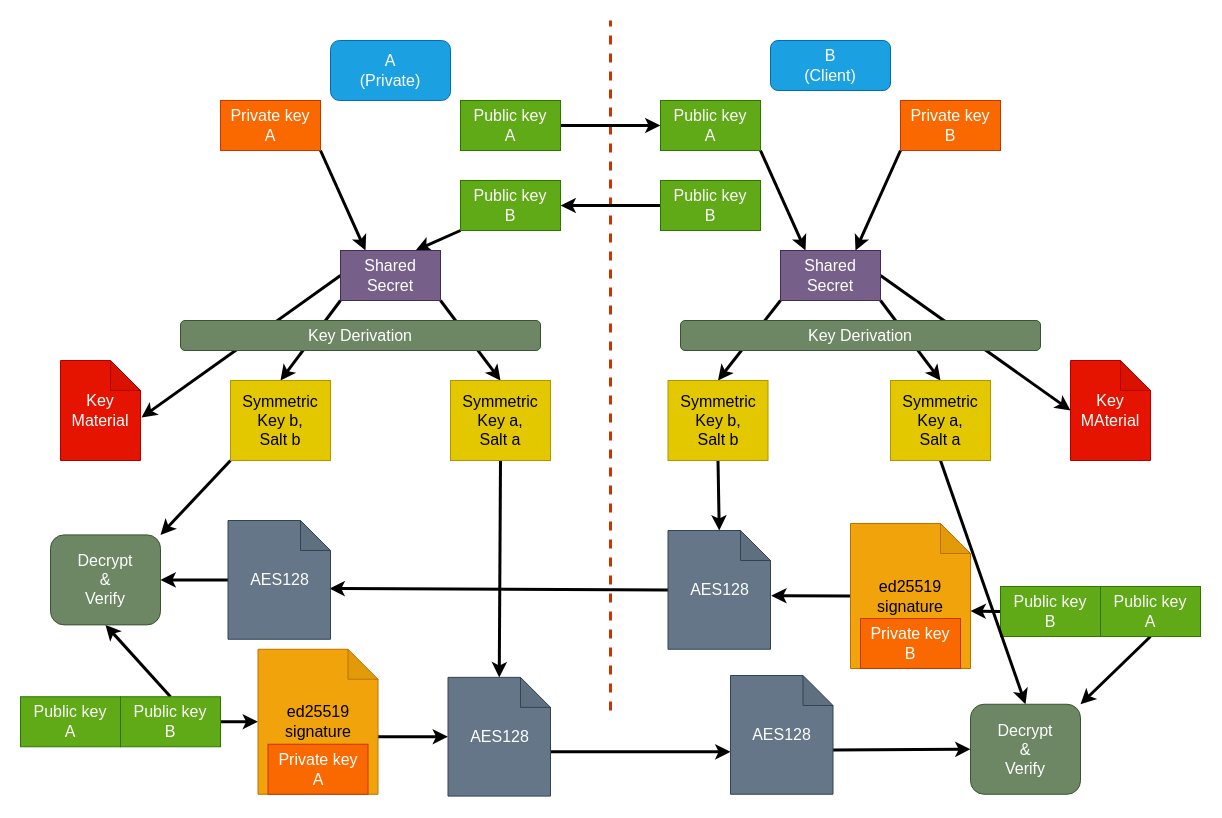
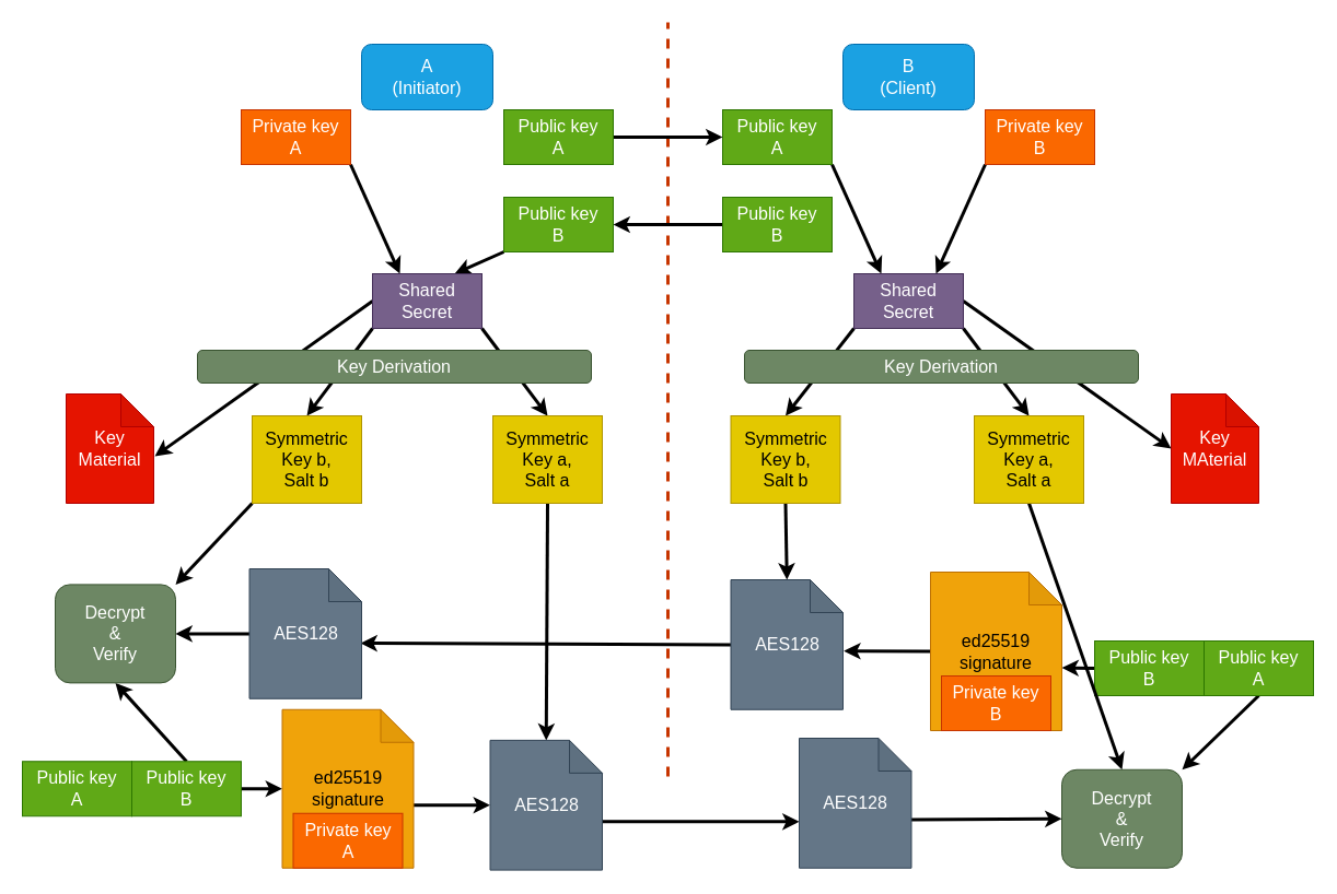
  <mxCell id="0" />
  <mxCell id="1" parent="0" />
- <mxCell id="2" value="A&lt;br&gt;(Private)" style="rounded=1;whiteSpace=wrap;html=1;fontSize=16;fontColor=#ffffff;fillColor=#1ba1e2;strokeColor=#006EAF;" vertex="1" parent="1"><mxGeometry x="330" y="40" width="120" height="60" as="geometry" /></mxCell>
- <mxCell id="3" value="B&lt;br&gt;(Client)" style="rounded=1;whiteSpace=wrap;html=1;fontSize=16;fontColor=#ffffff;fillColor=#1ba1e2;strokeColor=#006EAF;" vertex="1" parent="1"><mxGeometry x="770" y="40" width="120" height="50" as="geometry" /></mxCell>
+ <mxCell id="2" value="A&lt;br&gt;(Initiator)" style="rounded=1;whiteSpace=wrap;html=1;fontSize=16;fontColor=#ffffff;fillColor=#1ba1e2;strokeColor=#006EAF;" vertex="1" parent="1"><mxGeometry x="330" y="40" width="120" height="60" as="geometry" /></mxCell>
+ <mxCell id="3" value="B&lt;br&gt;(Client)" style="rounded=1;whiteSpace=wrap;html=1;fontSize=16;fontColor=#ffffff;fillColor=#1ba1e2;strokeColor=#006EAF;" vertex="1" parent="1"><mxGeometry x="770" y="40" width="120" height="60" as="geometry" /></mxCell>
  <mxCell id="4" value="" style="endArrow=none;dashed=1;html=1;fontSize=16;fontColor=#000000;strokeWidth=3;fillColor=#fa6800;strokeColor=#C73500;" edge="1" parent="1"><mxGeometry width="50" height="50" relative="1" as="geometry"><mxPoint x="610" y="710" as="sourcePoint" /><mxPoint x="610" y="20" as="targetPoint" /></mxGeometry></mxCell>
  <mxCell id="5" style="edgeStyle=none;html=1;exitX=1;exitY=0.5;exitDx=0;exitDy=0;entryX=0;entryY=0.5;entryDx=0;entryDy=0;strokeWidth=3;fontSize=16;fontColor=#FFFFFF;" edge="1" parent="1" source="6" target="14"><mxGeometry relative="1" as="geometry" /></mxCell>
  <mxCell id="6" value="Public key&lt;br&gt;A" style="rounded=0;whiteSpace=wrap;html=1;fontSize=16;fontColor=#ffffff;fillColor=#60a917;strokeColor=#2D7600;" vertex="1" parent="1"><mxGeometry x="460" y="100" width="100" height="50" as="geometry" /></mxCell>
  <mxCell id="7" style="edgeStyle=none;html=1;exitX=1;exitY=1;exitDx=0;exitDy=0;entryX=0.25;entryY=0;entryDx=0;entryDy=0;strokeWidth=3;fontSize=16;fontColor=#FFFFFF;" edge="1" parent="1" source="8" target="24"><mxGeometry relative="1" as="geometry" /></mxCell>
  <mxCell id="8" value="&lt;font color=&quot;#ffffff&quot;&gt;Private key&lt;br&gt;A&lt;br&gt;&lt;/font&gt;" style="rounded=0;whiteSpace=wrap;html=1;fontSize=16;fontColor=#000000;fillColor=#fa6800;strokeColor=#C73500;" vertex="1" parent="1"><mxGeometry x="220" y="100" width="100" height="50" as="geometry" /></mxCell>
  <mxCell id="9" style="edgeStyle=none;html=1;exitX=0;exitY=0.5;exitDx=0;exitDy=0;entryX=1;entryY=0.5;entryDx=0;entryDy=0;strokeWidth=3;fontSize=16;fontColor=#FFFFFF;" edge="1" parent="1" source="10" target="16"><mxGeometry relative="1" as="geometry" /></mxCell>
  <mxCell id="10" value="Public key&lt;br&gt;B" style="rounded=0;whiteSpace=wrap;html=1;fontSize=16;fontColor=#ffffff;fillColor=#60a917;strokeColor=#2D7600;" vertex="1" parent="1"><mxGeometry x="660" y="180" width="100" height="50" as="geometry" /></mxCell>
  <mxCell id="11" style="edgeStyle=none;html=1;exitX=0;exitY=1;exitDx=0;exitDy=0;entryX=0.75;entryY=0;entryDx=0;entryDy=0;strokeWidth=3;fontSize=16;fontColor=#FFFFFF;" edge="1" parent="1" source="12" target="20"><mxGeometry relative="1" as="geometry" /></mxCell>
  <mxCell id="12" value="&lt;font color=&quot;#ffffff&quot;&gt;Private key&lt;br&gt;B&lt;br&gt;&lt;/font&gt;" style="rounded=0;whiteSpace=wrap;html=1;fontSize=16;fontColor=#000000;fillColor=#fa6800;strokeColor=#C73500;" vertex="1" parent="1"><mxGeometry x="900" y="100" width="100" height="50" as="geometry" /></mxCell>
  <mxCell id="13" style="edgeStyle=none;html=1;exitX=1;exitY=1;exitDx=0;exitDy=0;entryX=0.25;entryY=0;entryDx=0;entryDy=0;strokeWidth=3;fontSize=16;fontColor=#FFFFFF;" edge="1" parent="1" source="14" target="20"><mxGeometry relative="1" as="geometry" /></mxCell>
  <mxCell id="14" value="Public key&lt;br&gt;A" style="rounded=0;whiteSpace=wrap;html=1;fontSize=16;fontColor=#ffffff;fillColor=#60a917;strokeColor=#2D7600;" vertex="1" parent="1"><mxGeometry x="660" y="100" width="100" height="50" as="geometry" /></mxCell>
  <mxCell id="15" style="edgeStyle=none;html=1;exitX=0;exitY=1;exitDx=0;exitDy=0;entryX=0.75;entryY=0;entryDx=0;entryDy=0;strokeWidth=3;fontSize=16;fontColor=#FFFFFF;" edge="1" parent="1" source="16" target="24"><mxGeometry relative="1" as="geometry" /></mxCell>
  <mxCell id="16" value="Public key&lt;br&gt;B" style="rounded=0;whiteSpace=wrap;html=1;fontSize=16;fontColor=#ffffff;fillColor=#60a917;strokeColor=#2D7600;" vertex="1" parent="1"><mxGeometry x="460" y="180" width="100" height="50" as="geometry" /></mxCell>
  <mxCell id="17" style="edgeStyle=none;html=1;exitX=0;exitY=1;exitDx=0;exitDy=0;entryX=0.5;entryY=0;entryDx=0;entryDy=0;strokeWidth=3;fontSize=16;fontColor=#FFFFFF;" edge="1" parent="1" source="20" target="41"><mxGeometry relative="1" as="geometry"><mxPoint x="720" y="380" as="targetPoint" /></mxGeometry></mxCell>
  <mxCell id="18" style="edgeStyle=none;html=1;exitX=1;exitY=1;exitDx=0;exitDy=0;entryX=0.5;entryY=0;entryDx=0;entryDy=0;strokeWidth=3;fontSize=16;fontColor=#FFFFFF;" edge="1" parent="1" source="20" target="43"><mxGeometry relative="1" as="geometry"><mxPoint x="940" y="380" as="targetPoint" /></mxGeometry></mxCell>
  <mxCell id="19" style="edgeStyle=none;html=1;exitX=1;exitY=0.5;exitDx=0;exitDy=0;entryX=0;entryY=0.5;entryDx=0;entryDy=0;strokeWidth=3;fontSize=16;fontColor=#FFFFFF;entryPerimeter=0;" edge="1" parent="1" source="20" target="30"><mxGeometry relative="1" as="geometry"><mxPoint x="1010" y="325" as="targetPoint" /></mxGeometry></mxCell>
  <mxCell id="20" value="Shared&lt;br&gt;Secret" style="rounded=0;whiteSpace=wrap;html=1;fontSize=16;fontColor=#ffffff;fillColor=#76608a;strokeColor=#432D57;" vertex="1" parent="1"><mxGeometry x="780" y="250" width="100" height="50" as="geometry" /></mxCell>
  <mxCell id="21" style="edgeStyle=none;html=1;exitX=0;exitY=0.5;exitDx=0;exitDy=0;strokeWidth=3;fontSize=16;fontColor=#FFFFFF;entryX=1.013;entryY=0.57;entryDx=0;entryDy=0;entryPerimeter=0;" edge="1" parent="1" source="24" target="29"><mxGeometry relative="1" as="geometry"><mxPoint x="210" y="325" as="targetPoint" /></mxGeometry></mxCell>
  <mxCell id="22" style="edgeStyle=none;html=1;exitX=0;exitY=1;exitDx=0;exitDy=0;entryX=0.5;entryY=0;entryDx=0;entryDy=0;strokeWidth=3;fontSize=16;fontColor=#FFFFFF;" edge="1" parent="1" source="24" target="26"><mxGeometry relative="1" as="geometry" /></mxCell>
  <mxCell id="23" style="edgeStyle=none;html=1;exitX=1;exitY=1;exitDx=0;exitDy=0;entryX=0.5;entryY=0;entryDx=0;entryDy=0;strokeWidth=3;fontSize=16;fontColor=#FFFFFF;" edge="1" parent="1" source="24" target="28"><mxGeometry relative="1" as="geometry" /></mxCell>
  <mxCell id="24" value="Shared&lt;br&gt;Secret" style="rounded=0;whiteSpace=wrap;html=1;fontSize=16;fontColor=#ffffff;fillColor=#76608a;strokeColor=#432D57;" vertex="1" parent="1"><mxGeometry x="340" y="250" width="100" height="50" as="geometry" /></mxCell>
  <mxCell id="25" style="edgeStyle=none;html=1;exitX=0;exitY=1;exitDx=0;exitDy=0;entryX=1;entryY=0;entryDx=0;entryDy=0;strokeWidth=3;fontSize=16;fontColor=#FFFFFF;" edge="1" parent="1" source="26" target="57"><mxGeometry relative="1" as="geometry" /></mxCell>
  <mxCell id="26" value="Symmetric&lt;br&gt;Key b,&lt;br&gt;Salt b" style="rounded=0;whiteSpace=wrap;html=1;fontSize=16;fontColor=#000000;fillColor=#e3c800;strokeColor=#B09500;" vertex="1" parent="1"><mxGeometry x="230" y="380" width="100" height="80" as="geometry" /></mxCell>
  <mxCell id="27" style="edgeStyle=none;html=1;exitX=0.5;exitY=1;exitDx=0;exitDy=0;entryX=0.5;entryY=0;entryDx=0;entryDy=0;entryPerimeter=0;strokeWidth=3;fontSize=16;fontColor=#FFFFFF;" edge="1" parent="1" source="28" target="54"><mxGeometry relative="1" as="geometry" /></mxCell>
  <mxCell id="28" value="Symmetric&lt;br&gt;Key a,&lt;br&gt;Salt a" style="rounded=0;whiteSpace=wrap;html=1;fontSize=16;fontColor=#000000;fillColor=#e3c800;strokeColor=#B09500;" vertex="1" parent="1"><mxGeometry x="450" y="380" width="100" height="80" as="geometry" /></mxCell>
  <mxCell id="29" value="Key&lt;br&gt;Material" style="shape=note;whiteSpace=wrap;html=1;backgroundOutline=1;darkOpacity=0.05;rounded=0;fontSize=16;fontColor=#ffffff;fillColor=#e51400;strokeColor=#B20000;" vertex="1" parent="1"><mxGeometry x="60" y="360" width="80" height="100" as="geometry" /></mxCell>
  <mxCell id="30" value="Key&lt;br&gt;MAterial" style="shape=note;whiteSpace=wrap;html=1;backgroundOutline=1;darkOpacity=0.05;rounded=0;fontSize=16;fontColor=#ffffff;fillColor=#e51400;strokeColor=#B20000;" vertex="1" parent="1"><mxGeometry x="1070" y="360" width="80" height="100" as="geometry" /></mxCell>
  <mxCell id="31" value="Key Derivation" style="rounded=1;whiteSpace=wrap;html=1;fontSize=16;fontColor=#ffffff;fillColor=#6d8764;strokeColor=#3A5431;" vertex="1" parent="1"><mxGeometry x="180" y="320" width="360" height="30" as="geometry" /></mxCell>
  <mxCell id="32" value="Key Derivation" style="rounded=1;whiteSpace=wrap;html=1;fontSize=16;fontColor=#ffffff;fillColor=#6d8764;strokeColor=#3A5431;" vertex="1" parent="1"><mxGeometry x="680" y="320" width="360" height="30" as="geometry" /></mxCell>
  <mxCell id="33" style="edgeStyle=none;html=1;exitX=0;exitY=0.5;exitDx=0;exitDy=0;entryX=0;entryY=0;entryDx=120;entryDy=87.5;entryPerimeter=0;strokeWidth=3;fontSize=16;fontColor=#FFFFFF;" edge="1" parent="1" source="34" target="38"><mxGeometry relative="1" as="geometry" /></mxCell>
  <mxCell id="34" value="Public key&lt;br&gt;B" style="rounded=0;whiteSpace=wrap;html=1;fontSize=16;fontColor=#ffffff;fillColor=#60a917;strokeColor=#2D7600;" vertex="1" parent="1"><mxGeometry x="1000" y="586" width="100" height="50" as="geometry" /></mxCell>
  <mxCell id="35" style="edgeStyle=none;html=1;exitX=0.5;exitY=1;exitDx=0;exitDy=0;entryX=1;entryY=0;entryDx=0;entryDy=0;strokeWidth=3;fontSize=16;fontColor=#FFFFFF;" edge="1" parent="1" source="36" target="58"><mxGeometry relative="1" as="geometry" /></mxCell>
  <mxCell id="36" value="Public key&lt;br&gt;A" style="rounded=0;whiteSpace=wrap;html=1;fontSize=16;fontColor=#ffffff;fillColor=#60a917;strokeColor=#2D7600;" vertex="1" parent="1"><mxGeometry x="1100" y="586" width="100" height="50" as="geometry" /></mxCell>
  <mxCell id="37" style="edgeStyle=none;html=1;exitX=0;exitY=0.5;exitDx=0;exitDy=0;exitPerimeter=0;entryX=1.007;entryY=0.549;entryDx=0;entryDy=0;entryPerimeter=0;strokeWidth=3;fontSize=16;fontColor=#FFFFFF;" edge="1" parent="1" source="38" target="45"><mxGeometry relative="1" as="geometry" /></mxCell>
  <mxCell id="38" value="ed25519&lt;br&gt;signature" style="shape=note;whiteSpace=wrap;html=1;backgroundOutline=1;darkOpacity=0.05;rounded=0;fontSize=16;fontColor=#000000;fillColor=#f0a30a;strokeColor=#BD7000;" vertex="1" parent="1"><mxGeometry x="850" y="523" width="120" height="145" as="geometry" /></mxCell>
  <mxCell id="39" value="&lt;font color=&quot;#ffffff&quot;&gt;Private key&lt;br&gt;B&lt;br&gt;&lt;/font&gt;" style="rounded=0;whiteSpace=wrap;html=1;fontSize=16;fontColor=#000000;fillColor=#fa6800;strokeColor=#C73500;" vertex="1" parent="1"><mxGeometry x="860" y="618" width="100" height="50" as="geometry" /></mxCell>
  <mxCell id="40" style="edgeStyle=none;html=1;exitX=0.5;exitY=1;exitDx=0;exitDy=0;entryX=0.5;entryY=0;entryDx=0;entryDy=0;entryPerimeter=0;strokeWidth=3;fontSize=16;fontColor=#FFFFFF;" edge="1" parent="1" source="41" target="45"><mxGeometry relative="1" as="geometry" /></mxCell>
  <mxCell id="41" value="Symmetric&lt;br&gt;Key b,&lt;br&gt;Salt b" style="rounded=0;whiteSpace=wrap;html=1;fontSize=16;fontColor=#000000;fillColor=#e3c800;strokeColor=#B09500;" vertex="1" parent="1"><mxGeometry x="667.5" y="380" width="100" height="80" as="geometry" /></mxCell>
  <mxCell id="42" style="edgeStyle=none;html=1;exitX=0.5;exitY=1;exitDx=0;exitDy=0;entryX=0.5;entryY=0;entryDx=0;entryDy=0;strokeWidth=3;fontSize=16;fontColor=#FFFFFF;" edge="1" parent="1" source="43" target="58"><mxGeometry relative="1" as="geometry" /></mxCell>
  <mxCell id="43" value="Symmetric&lt;br&gt;Key a,&lt;br&gt;Salt a" style="rounded=0;whiteSpace=wrap;html=1;fontSize=16;fontColor=#000000;fillColor=#e3c800;strokeColor=#B09500;" vertex="1" parent="1"><mxGeometry x="890" y="380" width="100" height="80" as="geometry" /></mxCell>
  <mxCell id="44" style="edgeStyle=none;html=1;exitX=0;exitY=0.5;exitDx=0;exitDy=0;exitPerimeter=0;strokeWidth=3;fontSize=16;fontColor=#FFFFFF;entryX=0.99;entryY=0.573;entryDx=0;entryDy=0;entryPerimeter=0;" edge="1" parent="1" source="45" target="56"><mxGeometry relative="1" as="geometry"><mxPoint x="330" y="589.857" as="targetPoint" /></mxGeometry></mxCell>
  <mxCell id="45" value="AES128" style="shape=note;whiteSpace=wrap;html=1;backgroundOutline=1;darkOpacity=0.05;rounded=0;fontSize=16;fontColor=#ffffff;fillColor=#647687;strokeColor=#314354;" vertex="1" parent="1"><mxGeometry x="667.5" y="530" width="102.5" height="118.75" as="geometry" /></mxCell>
  <mxCell id="46" style="edgeStyle=none;html=1;exitX=1;exitY=0.5;exitDx=0;exitDy=0;entryX=0;entryY=0.5;entryDx=0;entryDy=0;entryPerimeter=0;strokeWidth=3;fontSize=16;fontColor=#FFFFFF;" edge="1" parent="1" source="48" target="51"><mxGeometry relative="1" as="geometry" /></mxCell>
  <mxCell id="47" style="edgeStyle=none;html=1;exitX=0.5;exitY=0;exitDx=0;exitDy=0;entryX=0.5;entryY=1;entryDx=0;entryDy=0;strokeWidth=3;fontSize=16;fontColor=#FFFFFF;" edge="1" parent="1" source="48" target="57"><mxGeometry relative="1" as="geometry" /></mxCell>
  <mxCell id="48" value="Public key&lt;br&gt;B" style="rounded=0;whiteSpace=wrap;html=1;fontSize=16;fontColor=#ffffff;fillColor=#60a917;strokeColor=#2D7600;" vertex="1" parent="1"><mxGeometry x="120" y="696.25" width="100" height="50" as="geometry" /></mxCell>
  <mxCell id="49" value="Public key&lt;br&gt;A" style="rounded=0;whiteSpace=wrap;html=1;fontSize=16;fontColor=#ffffff;fillColor=#60a917;strokeColor=#2D7600;" vertex="1" parent="1"><mxGeometry x="20" y="696.25" width="100" height="50" as="geometry" /></mxCell>
  <mxCell id="50" style="edgeStyle=none;html=1;exitX=0;exitY=0;exitDx=120.0;exitDy=87.5;exitPerimeter=0;entryX=0;entryY=0.5;entryDx=0;entryDy=0;entryPerimeter=0;strokeWidth=3;fontSize=16;fontColor=#FFFFFF;" edge="1" parent="1" source="51" target="54"><mxGeometry relative="1" as="geometry" /></mxCell>
  <mxCell id="51" value="ed25519&lt;br&gt;signature" style="shape=note;whiteSpace=wrap;html=1;backgroundOutline=1;darkOpacity=0.05;rounded=0;fontSize=16;fontColor=#000000;fillColor=#f0a30a;strokeColor=#BD7000;" vertex="1" parent="1"><mxGeometry x="257.5" y="648.75" width="120" height="145" as="geometry" /></mxCell>
  <mxCell id="52" value="&lt;font color=&quot;#ffffff&quot;&gt;Private key&lt;br&gt;A&lt;br&gt;&lt;/font&gt;" style="rounded=0;whiteSpace=wrap;html=1;fontSize=16;fontColor=#000000;fillColor=#fa6800;strokeColor=#C73500;" vertex="1" parent="1"><mxGeometry x="267.5" y="743.75" width="100" height="50" as="geometry" /></mxCell>
  <mxCell id="53" style="edgeStyle=none;html=1;exitX=0;exitY=0;exitDx=102.5;exitDy=74.375;exitPerimeter=0;strokeWidth=3;fontSize=16;fontColor=#FFFFFF;" edge="1" parent="1" source="54"><mxGeometry relative="1" as="geometry"><mxPoint x="730" y="751.286" as="targetPoint" /></mxGeometry></mxCell>
  <mxCell id="54" value="AES128" style="shape=note;whiteSpace=wrap;html=1;backgroundOutline=1;darkOpacity=0.05;rounded=0;fontSize=16;fontColor=#ffffff;fillColor=#647687;strokeColor=#314354;" vertex="1" parent="1"><mxGeometry x="447.5" y="676.87" width="102.5" height="118.75" as="geometry" /></mxCell>
  <mxCell id="55" style="edgeStyle=none;html=1;exitX=0;exitY=0.5;exitDx=0;exitDy=0;exitPerimeter=0;entryX=1;entryY=0.5;entryDx=0;entryDy=0;strokeWidth=3;fontSize=16;fontColor=#FFFFFF;" edge="1" parent="1" source="56" target="57"><mxGeometry relative="1" as="geometry" /></mxCell>
  <mxCell id="56" value="AES128" style="shape=note;whiteSpace=wrap;html=1;backgroundOutline=1;darkOpacity=0.05;rounded=0;fontSize=16;fontColor=#ffffff;fillColor=#647687;strokeColor=#314354;" vertex="1" parent="1"><mxGeometry x="227.5" y="520" width="102.5" height="118.75" as="geometry" /></mxCell>
  <mxCell id="57" value="Decrypt&lt;br&gt;&amp;amp;&lt;br&gt;Verify" style="rounded=1;whiteSpace=wrap;html=1;fontSize=16;fontColor=#ffffff;fillColor=#6d8764;strokeColor=#3A5431;" vertex="1" parent="1"><mxGeometry x="50" y="534.38" width="110" height="90" as="geometry" /></mxCell>
  <mxCell id="58" value="Decrypt&lt;br&gt;&amp;amp;&lt;br&gt;Verify" style="rounded=1;whiteSpace=wrap;html=1;fontSize=16;fontColor=#ffffff;fillColor=#6d8764;strokeColor=#3A5431;" vertex="1" parent="1"><mxGeometry x="970" y="703.75" width="110" height="90" as="geometry" /></mxCell>
  <mxCell id="59" style="edgeStyle=none;html=1;exitX=0;exitY=0;exitDx=102.5;exitDy=74.375;exitPerimeter=0;entryX=0;entryY=0.5;entryDx=0;entryDy=0;strokeWidth=3;fontSize=16;fontColor=#FFFFFF;" edge="1" parent="1" source="60" target="58"><mxGeometry relative="1" as="geometry" /></mxCell>
  <mxCell id="60" value="AES128" style="shape=note;whiteSpace=wrap;html=1;backgroundOutline=1;darkOpacity=0.05;rounded=0;fontSize=16;fontColor=#ffffff;fillColor=#647687;strokeColor=#314354;" vertex="1" parent="1"><mxGeometry x="730" y="675" width="102.5" height="118.75" as="geometry" /></mxCell>
